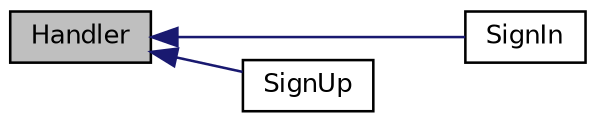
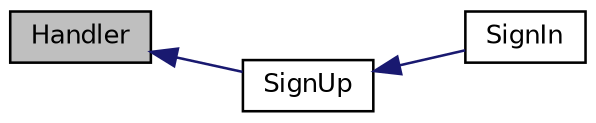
  digraph {
    fontname="DejaVu Sans"
    rankdir=LR
    node [color=black fillcolor=white fontname="DejaVu Sans" fontsize=10 shape=record style=filled]
    edge [color=midnightblue dir=back fontname="DejaVu Sans" fontsize=10 labelfontname=Helvetica labelfontsize=10 style=solid]
    n1 [fillcolor=grey75 fontcolor=black height=0.2 label=Handler width=0.4]
    n2 [height=0.2 label=SignIn width=0.4]
    n3 [height=0.2 label=SignUp width=0.4]
-   n1 -> n2
+   n3 -> n2
    n1 -> n3
  }
